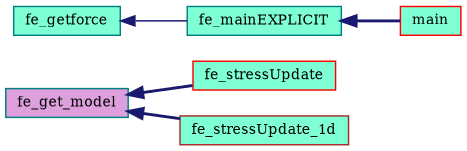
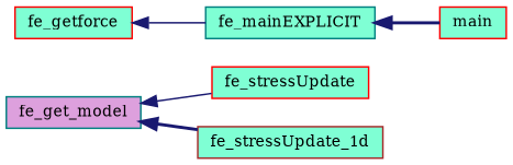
  digraph {
    fontname="DejaVu Serif"
    rankdir=LR
    node [color=red fillcolor=aquamarine fontname="DejaVu Serif" fontsize=10 shape=record style=filled]
    edge [color=midnightblue dir=back fontname="DejaVu Serif" fontsize=10 labelfontname=Helvetica labelfontsize=10 style=solid]
    n1 [color=teal fillcolor=plum fontcolor=black height=0.2 label=fe_get_model width=0.4]
    n2 [height=0.2 label=fe_stressUpdate width=0.4]
    n3 [color=brown height=0.2 label=fe_stressUpdate_1d width=0.4]
-   n4 [color=teal height=0.2 label=fe_getforce width=0.4]
+   n4 [height=0.2 label=fe_getforce width=0.4]
    n5 [color=teal height=0.2 label=fe_mainEXPLICIT width=0.4]
    n6 [height=0.2 label=main width=0.4]
-   n1 -> n2 [style=bold]
+   n1 -> n2
    n1 -> n3 [style=bold]
    n4 -> n5
    n5 -> n6 [style=bold]
  }
